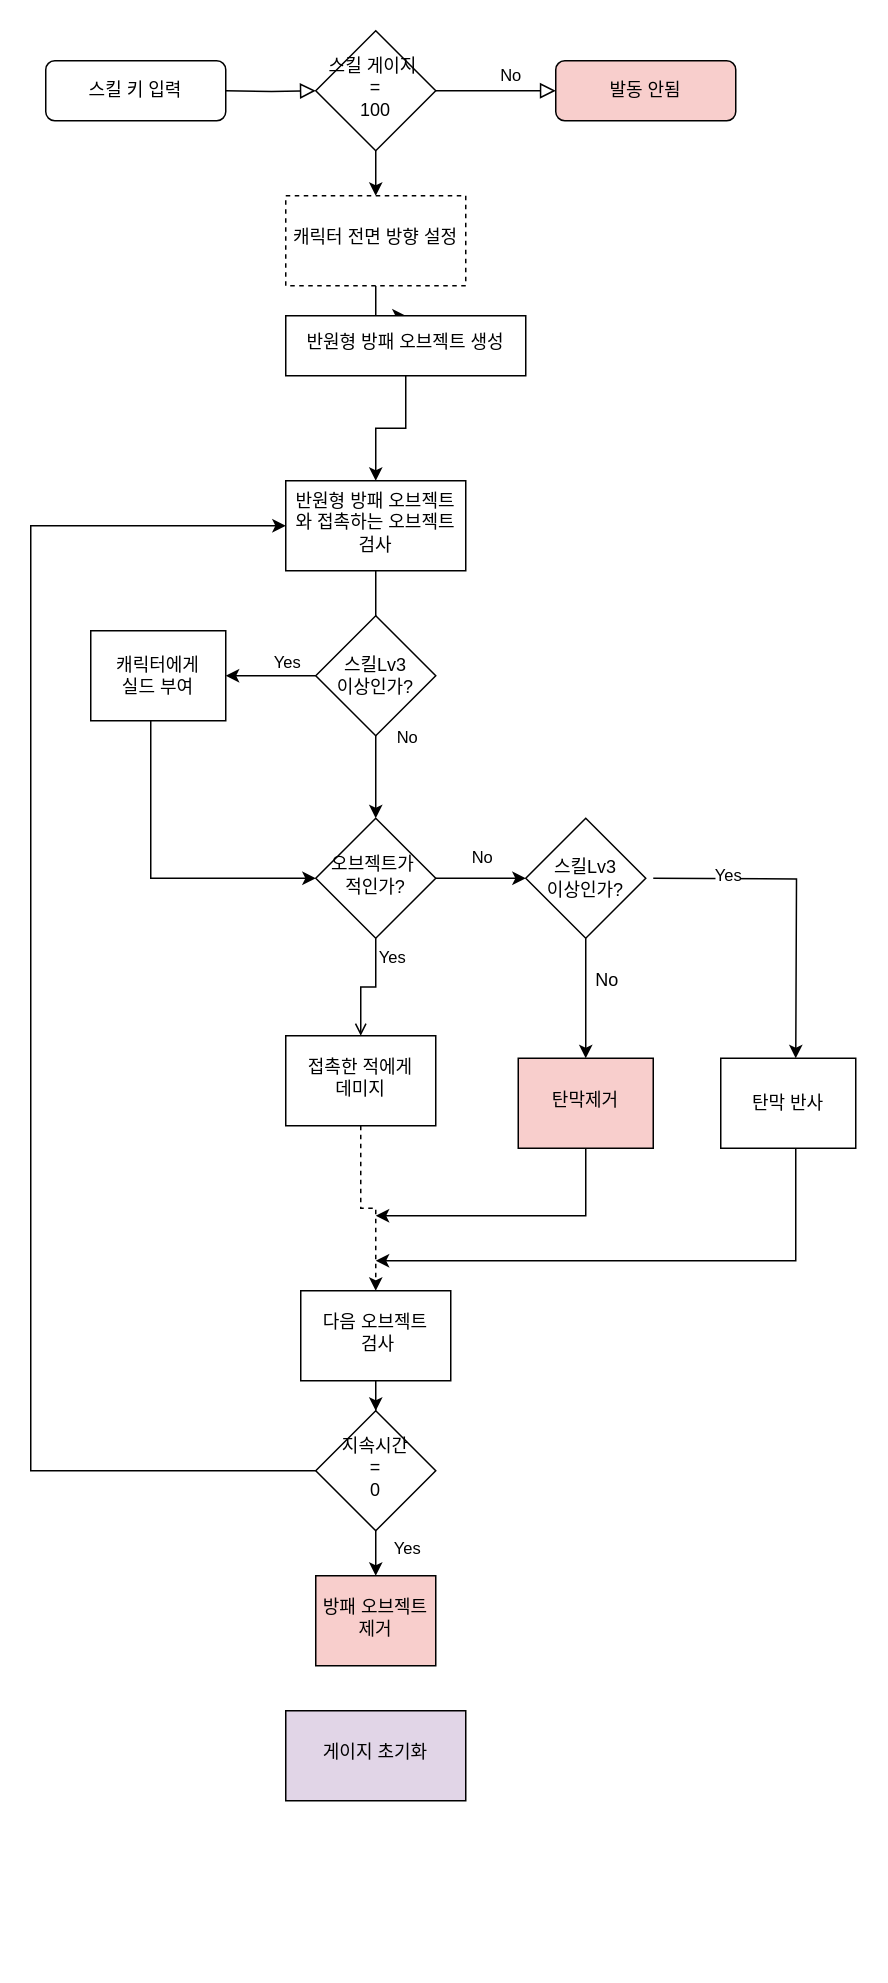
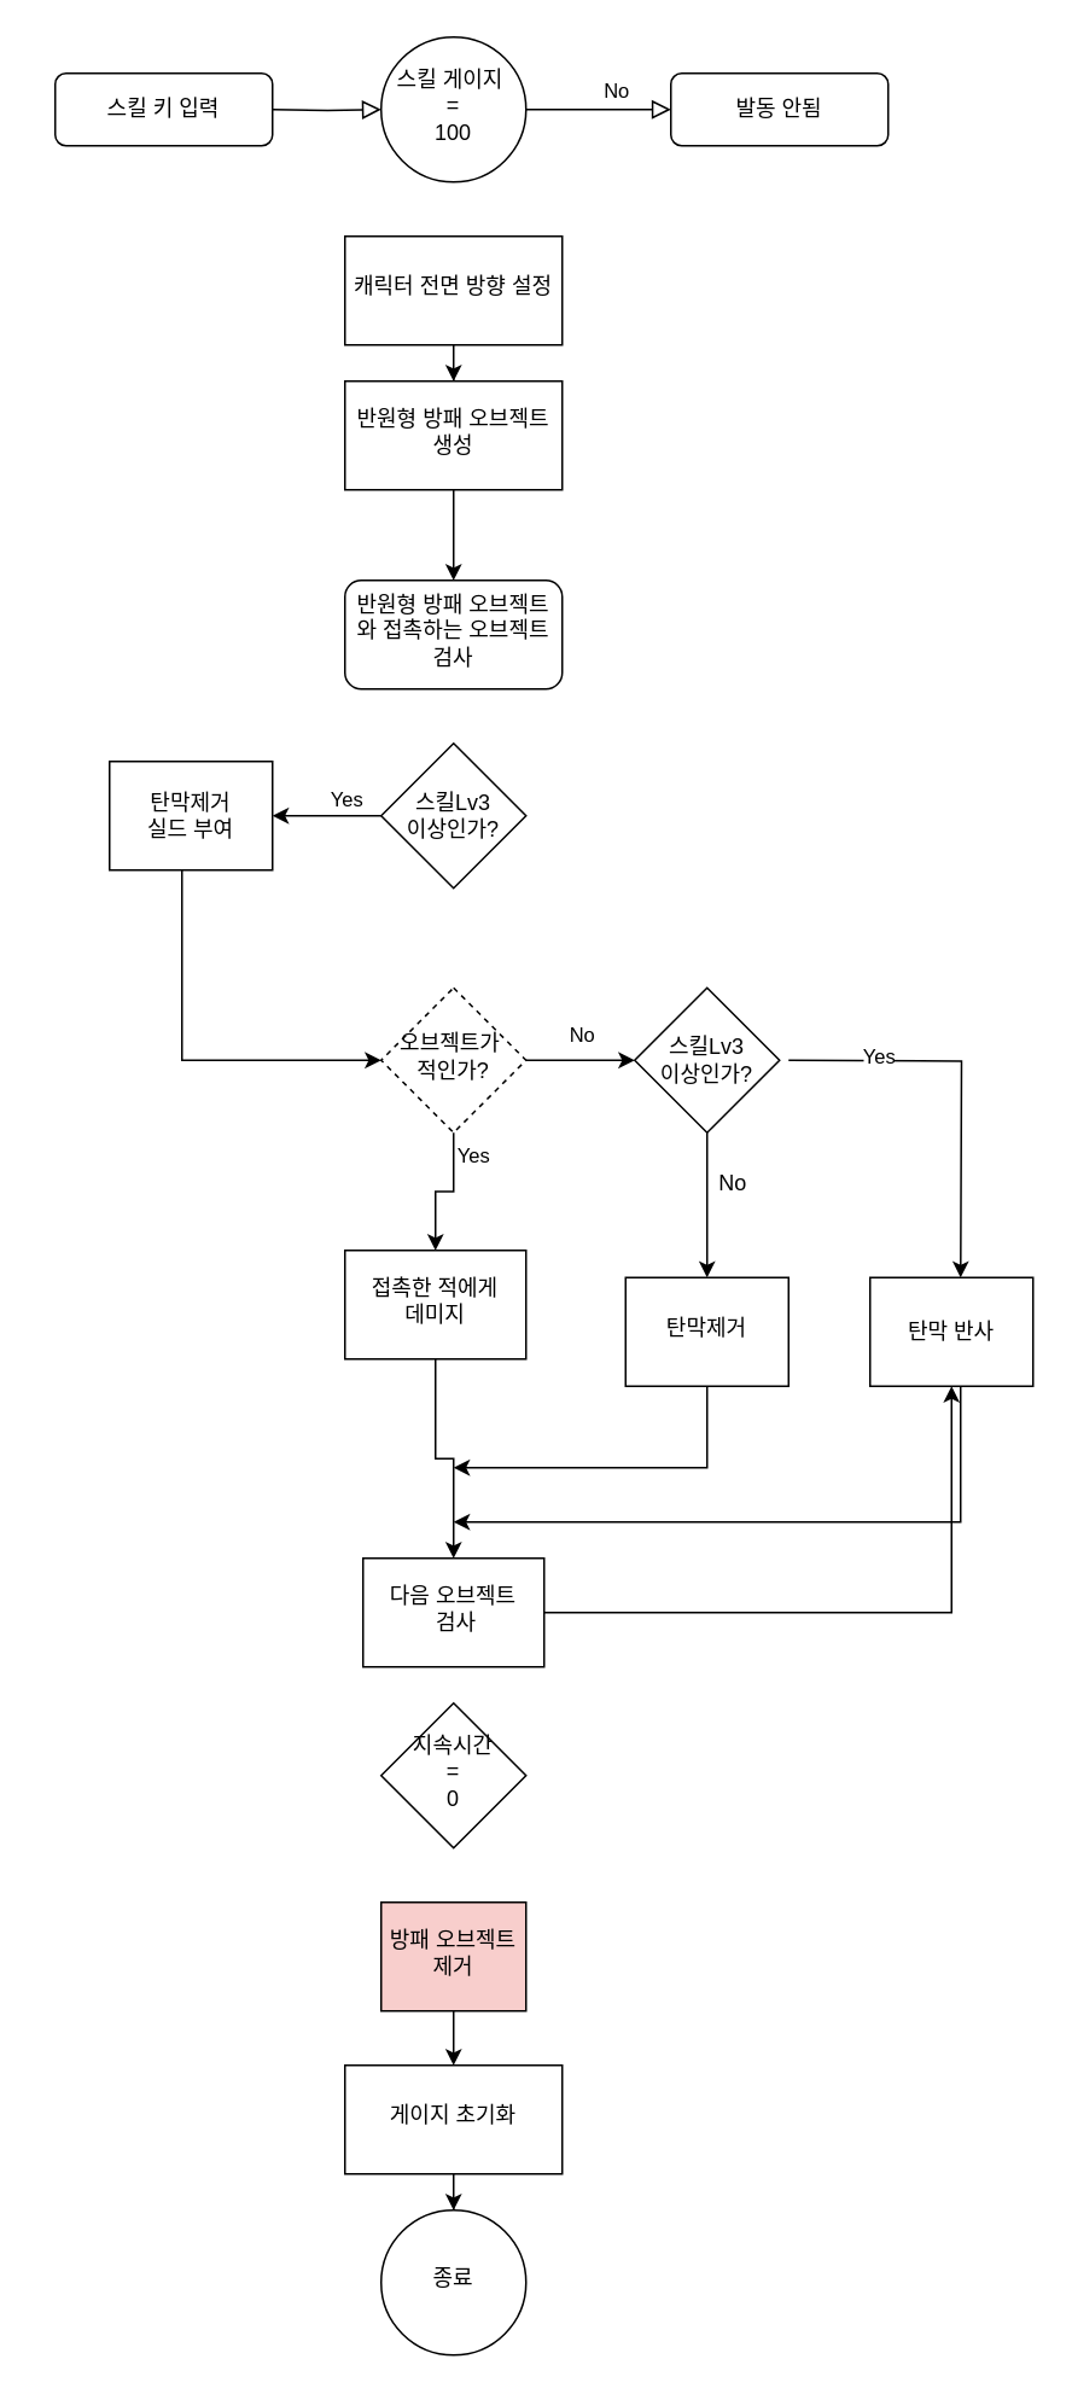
  <mxCell id="0" />
  <mxCell id="1" parent="0" />
  <mxCell id="2" value="" style="rounded=0;html=1;jettySize=auto;orthogonalLoop=1;fontSize=11;endArrow=block;endFill=0;endSize=8;strokeWidth=1;shadow=0;labelBackgroundColor=none;edgeStyle=orthogonalEdgeStyle;" parent="1" target="6" edge="1"><mxGeometry relative="1" as="geometry"><mxPoint x="150" y="60" as="sourcePoint" /></mxGeometry></mxCell>
  <mxCell id="3" value="스킬 키 입력" style="rounded=1;whiteSpace=wrap;html=1;fontSize=12;glass=0;strokeWidth=1;shadow=0;" parent="1" vertex="1"><mxGeometry x="30" y="40" width="120" height="40" as="geometry" /></mxCell>
  <mxCell id="4" value="No" style="edgeStyle=orthogonalEdgeStyle;rounded=0;html=1;jettySize=auto;orthogonalLoop=1;fontSize=11;endArrow=block;endFill=0;endSize=8;strokeWidth=1;shadow=0;labelBackgroundColor=none;" parent="1" source="6" edge="1"><mxGeometry x="0.258" y="10" relative="1" as="geometry"><mxPoint as="offset" /><mxPoint x="370" y="60" as="targetPoint" /></mxGeometry></mxCell>
- <mxCell id="5" value="" style="edgeStyle=orthogonalEdgeStyle;rounded=0;orthogonalLoop=1;jettySize=auto;html=1;" parent="1" source="6" target="9" edge="1"><mxGeometry relative="1" as="geometry" /></mxCell>
- <mxCell id="6" value="스킬 게이지&amp;nbsp;&lt;div&gt;=&lt;/div&gt;&lt;div&gt;100&lt;/div&gt;" style="rhombus;whiteSpace=wrap;html=1;shadow=0;fontFamily=Helvetica;fontSize=12;align=center;strokeWidth=1;spacing=6;spacingTop=-4;" parent="1" vertex="1"><mxGeometry x="210" y="20" width="80" height="80" as="geometry" /></mxCell>
- <mxCell id="7" value="발동 안됨" style="rounded=1;whiteSpace=wrap;html=1;fontSize=12;glass=0;strokeWidth=1;shadow=0;fillColor=#f8cecc;" parent="1" vertex="1"><mxGeometry x="370" y="40" width="120" height="40" as="geometry" /></mxCell>
+ <mxCell id="6" value="스킬 게이지&amp;nbsp;&lt;div&gt;=&lt;/div&gt;&lt;div&gt;100&lt;/div&gt;" style="ellipse;whiteSpace=wrap;html=1;shadow=0;fontFamily=Helvetica;fontSize=12;align=center;strokeWidth=1;spacing=6;spacingTop=-4;" parent="1" vertex="1"><mxGeometry x="210" y="20" width="80" height="80" as="geometry" /></mxCell>
+ <mxCell id="7" value="발동 안됨" style="rounded=1;whiteSpace=wrap;html=1;fontSize=12;glass=0;strokeWidth=1;shadow=0;" parent="1" vertex="1"><mxGeometry x="370" y="40" width="120" height="40" as="geometry" /></mxCell>
  <mxCell id="8" value="" style="edgeStyle=orthogonalEdgeStyle;rounded=0;orthogonalLoop=1;jettySize=auto;html=1;" parent="1" source="9" target="11" edge="1"><mxGeometry relative="1" as="geometry" /></mxCell>
- <mxCell id="9" value="캐릭터 전면 방향 설정" style="whiteSpace=wrap;html=1;shadow=0;strokeWidth=1;spacing=6;spacingTop=-4;dashed=1;" parent="1" vertex="1"><mxGeometry x="190" y="130" width="120" height="60" as="geometry" /></mxCell>
+ <mxCell id="9" value="캐릭터 전면 방향 설정" style="whiteSpace=wrap;html=1;shadow=0;strokeWidth=1;spacing=6;spacingTop=-4;" parent="1" vertex="1"><mxGeometry x="190" y="130" width="120" height="60" as="geometry" /></mxCell>
  <mxCell id="10" value="" style="edgeStyle=orthogonalEdgeStyle;rounded=0;orthogonalLoop=1;jettySize=auto;html=1;" edge="1" parent="1" source="11" target="14"><mxGeometry relative="1" as="geometry" /></mxCell>
- <mxCell id="11" value="반원형 방패 오브젝트 생성" style="whiteSpace=wrap;html=1;shadow=0;strokeWidth=1;spacing=6;spacingTop=-4;" parent="1" vertex="1"><mxGeometry x="190" y="210" width="160" height="40" as="geometry" /></mxCell>
- <mxCell id="12" value="" style="edgeStyle=orthogonalEdgeStyle;rounded=0;orthogonalLoop=1;jettySize=auto;html=1;" edge="1" parent="1" source="14" target="18"><mxGeometry relative="1" as="geometry" /></mxCell>
- <mxCell id="13" value="No" style="edgeLabel;html=1;align=center;verticalAlign=middle;resizable=0;points=[];" vertex="1" connectable="0" parent="12"><mxGeometry x="0.399" y="1" relative="1" as="geometry"><mxPoint x="19" y="-5" as="offset" /></mxGeometry></mxCell>
- <mxCell id="14" value="반원형 방패 오브젝트와 접촉하는 오브젝트 검사" style="whiteSpace=wrap;html=1;shadow=0;strokeWidth=1;spacing=6;spacingTop=-4;" parent="1" vertex="1"><mxGeometry x="190" y="320" width="120" height="60" as="geometry" /></mxCell>
+ <mxCell id="11" value="반원형 방패 오브젝트 생성" style="whiteSpace=wrap;html=1;shadow=0;strokeWidth=1;spacing=6;spacingTop=-4;" parent="1" vertex="1"><mxGeometry x="190" y="210" width="120" height="60" as="geometry" /></mxCell>
+ <mxCell id="14" value="반원형 방패 오브젝트와 접촉하는 오브젝트 검사" style="whiteSpace=wrap;html=1;shadow=0;strokeWidth=1;spacing=6;spacingTop=-4;rounded=1;" parent="1" vertex="1"><mxGeometry x="190" y="320" width="120" height="60" as="geometry" /></mxCell>
  <mxCell id="15" value="" style="edgeStyle=orthogonalEdgeStyle;rounded=0;orthogonalLoop=1;jettySize=auto;html=1;" parent="1" source="43" target="38" edge="1"><mxGeometry relative="1" as="geometry"><mxPoint x="350" y="635" as="targetPoint" /></mxGeometry></mxCell>
- <mxCell id="16" value="" style="edgeStyle=orthogonalEdgeStyle;rounded=0;orthogonalLoop=1;jettySize=auto;html=1;endArrow=open;" parent="1" source="18" target="20" edge="1"><mxGeometry relative="1" as="geometry" /></mxCell>
+ <mxCell id="16" value="" style="edgeStyle=orthogonalEdgeStyle;rounded=0;orthogonalLoop=1;jettySize=auto;html=1;" parent="1" source="18" target="20" edge="1"><mxGeometry relative="1" as="geometry" /></mxCell>
  <mxCell id="17" value="Yes" style="edgeLabel;html=1;align=center;verticalAlign=middle;resizable=0;points=[];" parent="16" vertex="1" connectable="0"><mxGeometry x="-0.679" y="2" relative="1" as="geometry"><mxPoint x="8" as="offset" /></mxGeometry></mxCell>
- <mxCell id="18" value="오브젝트가&amp;nbsp;&lt;div&gt;적인가?&lt;/div&gt;" style="rhombus;whiteSpace=wrap;html=1;shadow=0;strokeWidth=1;spacing=6;spacingTop=-4;" parent="1" vertex="1"><mxGeometry x="210" y="545" width="80" height="80" as="geometry" /></mxCell>
- <mxCell id="19" value="" style="edgeStyle=orthogonalEdgeStyle;rounded=0;orthogonalLoop=1;jettySize=auto;html=1;dashed=1;" edge="1" parent="1" source="20" target="22"><mxGeometry relative="1" as="geometry" /></mxCell>
+ <mxCell id="18" value="오브젝트가&amp;nbsp;&lt;div&gt;적인가?&lt;/div&gt;" style="rhombus;whiteSpace=wrap;html=1;shadow=0;strokeWidth=1;spacing=6;spacingTop=-4;dashed=1;" parent="1" vertex="1"><mxGeometry x="210" y="545" width="80" height="80" as="geometry" /></mxCell>
+ <mxCell id="19" value="" style="edgeStyle=orthogonalEdgeStyle;rounded=0;orthogonalLoop=1;jettySize=auto;html=1;" edge="1" parent="1" source="20" target="22"><mxGeometry relative="1" as="geometry" /></mxCell>
  <mxCell id="20" value="접촉한 적에게&lt;div&gt;데미지&lt;/div&gt;" style="whiteSpace=wrap;html=1;shadow=0;strokeWidth=1;spacing=6;spacingTop=-4;" parent="1" vertex="1"><mxGeometry x="190" y="690" width="100" height="60" as="geometry" /></mxCell>
- <mxCell id="21" value="" style="edgeStyle=orthogonalEdgeStyle;rounded=0;orthogonalLoop=1;jettySize=auto;html=1;" edge="1" parent="1" source="22" target="26"><mxGeometry relative="1" as="geometry" /></mxCell>
+ <mxCell id="21" value="" style="edgeStyle=orthogonalEdgeStyle;rounded=0;orthogonalLoop=1;jettySize=auto;html=1;" edge="1" parent="1" source="22" target="45"><mxGeometry relative="1" as="geometry" /></mxCell>
  <mxCell id="22" value="다음 오브젝트&lt;div&gt;&amp;nbsp;검사&lt;/div&gt;" style="whiteSpace=wrap;html=1;shadow=0;strokeWidth=1;spacing=6;spacingTop=-4;" parent="1" vertex="1"><mxGeometry x="200" y="860" width="100" height="60" as="geometry" /></mxCell>
- <mxCell id="23" value="" style="edgeStyle=orthogonalEdgeStyle;rounded=0;orthogonalLoop=1;jettySize=auto;html=1;" parent="1" source="26" target="28" edge="1"><mxGeometry relative="1" as="geometry" /></mxCell>
- <mxCell id="24" value="Yes" style="edgeLabel;html=1;align=center;verticalAlign=middle;resizable=0;points=[];" parent="23" vertex="1" connectable="0"><mxGeometry x="-0.749" relative="1" as="geometry"><mxPoint x="20" y="5" as="offset" /></mxGeometry></mxCell>
- <mxCell id="25" value="" style="edgeStyle=orthogonalEdgeStyle;rounded=0;orthogonalLoop=1;jettySize=auto;html=1;" edge="1" parent="1" source="26" target="14"><mxGeometry relative="1" as="geometry"><mxPoint x="130" y="980" as="targetPoint" /><Array as="points"><mxPoint x="20" y="980" /><mxPoint x="20" y="350" /></Array></mxGeometry></mxCell>
  <mxCell id="26" value="지속시간&lt;div&gt;=&lt;/div&gt;&lt;div&gt;0&lt;/div&gt;" style="rhombus;whiteSpace=wrap;html=1;shadow=0;strokeWidth=1;spacing=6;spacingTop=-4;" parent="1" vertex="1"><mxGeometry x="210" y="940" width="80" height="80" as="geometry" /></mxCell>
+ <mxCell id="27" value="" style="edgeStyle=orthogonalEdgeStyle;rounded=0;orthogonalLoop=1;jettySize=auto;html=1;" parent="1" source="28" target="30" edge="1"><mxGeometry relative="1" as="geometry" /></mxCell>
  <mxCell id="28" value="방패 오브젝트 제거" style="whiteSpace=wrap;html=1;shadow=0;strokeWidth=1;spacing=6;spacingTop=-4;fillColor=#f8cecc;" parent="1" vertex="1"><mxGeometry x="210" y="1050" width="80" height="60" as="geometry" /></mxCell>
- <mxCell id="30" value="게이지 초기화" style="whiteSpace=wrap;html=1;shadow=0;strokeWidth=1;spacing=6;spacingTop=-4;fillColor=#e1d5e7;" parent="1" vertex="1"><mxGeometry x="190" y="1140" width="120" height="60" as="geometry" /></mxCell>
+ <mxCell id="29" value="" style="edgeStyle=orthogonalEdgeStyle;rounded=0;orthogonalLoop=1;jettySize=auto;html=1;" parent="1" source="30" target="31" edge="1"><mxGeometry relative="1" as="geometry" /></mxCell>
+ <mxCell id="30" value="게이지 초기화" style="whiteSpace=wrap;html=1;shadow=0;strokeWidth=1;spacing=6;spacingTop=-4;" parent="1" vertex="1"><mxGeometry x="190" y="1140" width="120" height="60" as="geometry" /></mxCell>
+ <mxCell id="31" value="종료" style="ellipse;whiteSpace=wrap;html=1;shadow=0;strokeWidth=1;spacing=6;spacingTop=-4;" parent="1" vertex="1"><mxGeometry x="210" y="1220" width="80" height="80" as="geometry" /></mxCell>
  <mxCell id="32" value="" style="edgeStyle=orthogonalEdgeStyle;rounded=0;orthogonalLoop=1;jettySize=auto;html=1;" edge="1" parent="1" source="34" target="36"><mxGeometry relative="1" as="geometry" /></mxCell>
  <mxCell id="33" value="Yes" style="edgeLabel;html=1;align=center;verticalAlign=middle;resizable=0;points=[];" vertex="1" connectable="0" parent="32"><mxGeometry x="-0.015" y="-3" relative="1" as="geometry"><mxPoint x="10" y="-7" as="offset" /></mxGeometry></mxCell>
  <mxCell id="34" value="스킬Lv3&lt;div&gt;이상인가?&lt;/div&gt;" style="rhombus;whiteSpace=wrap;html=1;" vertex="1" parent="1"><mxGeometry x="210" y="410" width="80" height="80" as="geometry" /></mxCell>
  <mxCell id="35" value="" style="edgeStyle=orthogonalEdgeStyle;rounded=0;orthogonalLoop=1;jettySize=auto;html=1;" edge="1" parent="1" source="36" target="18"><mxGeometry relative="1" as="geometry"><mxPoint x="105" y="560" as="targetPoint" /><Array as="points"><mxPoint x="100" y="585" /></Array></mxGeometry></mxCell>
- <mxCell id="36" value="캐릭터에게&lt;div&gt;실드 부여&lt;/div&gt;" style="whiteSpace=wrap;html=1;" vertex="1" parent="1"><mxGeometry x="60" y="420" width="90" height="60" as="geometry" /></mxCell>
+ <mxCell id="36" value="탄막제거&lt;div&gt;실드 부여&lt;/div&gt;" style="whiteSpace=wrap;html=1;" vertex="1" parent="1"><mxGeometry x="60" y="420" width="90" height="60" as="geometry" /></mxCell>
  <mxCell id="37" value="" style="edgeStyle=orthogonalEdgeStyle;rounded=0;orthogonalLoop=1;jettySize=auto;html=1;" edge="1" parent="1" source="38"><mxGeometry relative="1" as="geometry"><mxPoint x="250" y="810" as="targetPoint" /><Array as="points"><mxPoint x="390" y="810" /></Array></mxGeometry></mxCell>
- <mxCell id="38" value="탄막제거" style="whiteSpace=wrap;html=1;shadow=0;strokeWidth=1;spacing=6;spacingTop=-4;fillColor=#f8cecc;" parent="1" vertex="1"><mxGeometry x="345" y="705" width="90" height="60" as="geometry" /></mxCell>
+ <mxCell id="38" value="탄막제거" style="whiteSpace=wrap;html=1;shadow=0;strokeWidth=1;spacing=6;spacingTop=-4;" parent="1" vertex="1"><mxGeometry x="345" y="705" width="90" height="60" as="geometry" /></mxCell>
  <mxCell id="39" value="" style="edgeStyle=orthogonalEdgeStyle;rounded=0;orthogonalLoop=1;jettySize=auto;html=1;" edge="1" parent="1" source="18" target="43"><mxGeometry relative="1" as="geometry"><mxPoint x="290" y="585" as="sourcePoint" /><mxPoint x="385" y="780" as="targetPoint" /></mxGeometry></mxCell>
  <mxCell id="40" value="No" style="edgeLabel;html=1;align=center;verticalAlign=middle;resizable=0;points=[];" vertex="1" connectable="0" parent="39"><mxGeometry x="-0.491" y="2" relative="1" as="geometry"><mxPoint x="15" y="-13" as="offset" /></mxGeometry></mxCell>
  <mxCell id="41" value="" style="edgeStyle=orthogonalEdgeStyle;rounded=0;orthogonalLoop=1;jettySize=auto;html=1;" edge="1" parent="1"><mxGeometry relative="1" as="geometry"><mxPoint x="435" y="585" as="sourcePoint" /><mxPoint x="530" y="705" as="targetPoint" /></mxGeometry></mxCell>
  <mxCell id="42" value="Yes" style="edgeLabel;html=1;align=center;verticalAlign=middle;resizable=0;points=[];" vertex="1" connectable="0" parent="41"><mxGeometry x="-0.545" y="3" relative="1" as="geometry"><mxPoint as="offset" /></mxGeometry></mxCell>
  <mxCell id="43" value="스킬Lv3&lt;div&gt;이상인가?&lt;/div&gt;" style="rhombus;whiteSpace=wrap;html=1;" vertex="1" parent="1"><mxGeometry x="350" y="545" width="80" height="80" as="geometry" /></mxCell>
  <mxCell id="44" value="" style="edgeStyle=orthogonalEdgeStyle;rounded=0;orthogonalLoop=1;jettySize=auto;html=1;" edge="1" parent="1" source="45"><mxGeometry relative="1" as="geometry"><mxPoint x="540" y="760" as="sourcePoint" /><mxPoint x="250" y="840" as="targetPoint" /><Array as="points"><mxPoint x="530" y="840" /></Array></mxGeometry></mxCell>
  <mxCell id="45" value="탄막 반사" style="whiteSpace=wrap;html=1;" vertex="1" parent="1"><mxGeometry x="480" y="705" width="90" height="60" as="geometry" /></mxCell>
  <mxCell id="46" value="No" style="text;html=1;align=center;verticalAlign=middle;resizable=0;points=[];autosize=1;strokeColor=none;fillColor=none;" vertex="1" parent="1"><mxGeometry x="384" y="638" width="40" height="30" as="geometry" /></mxCell>
